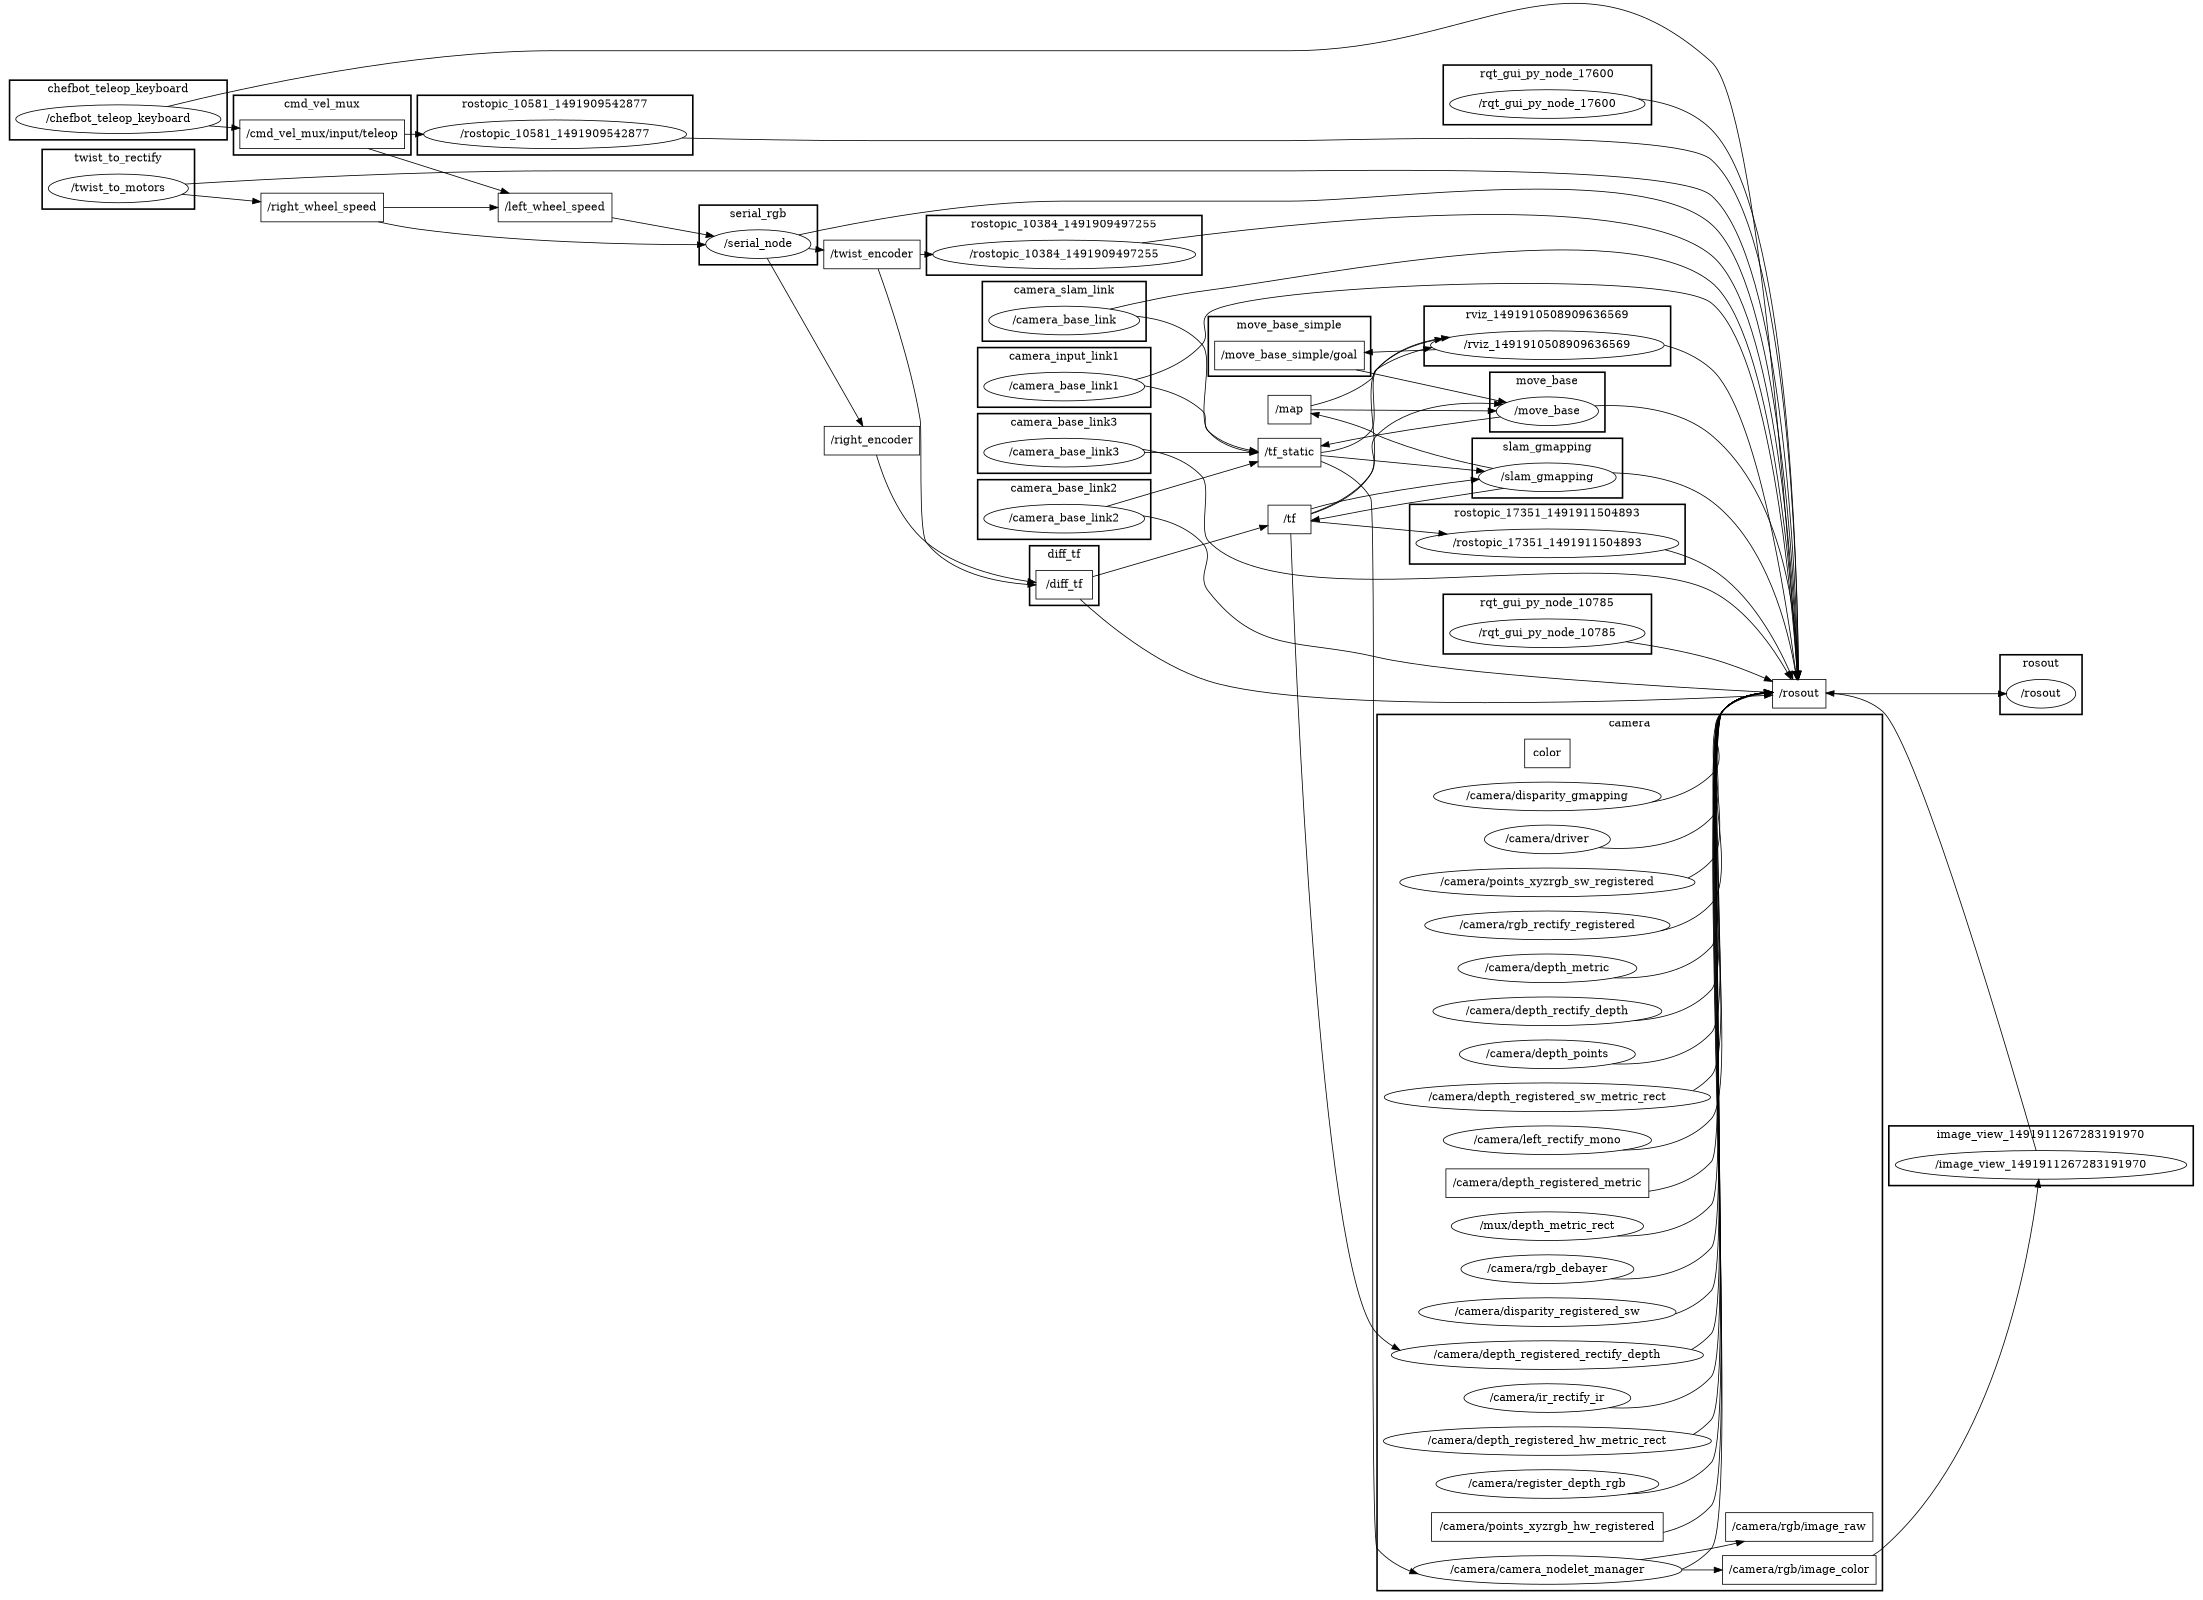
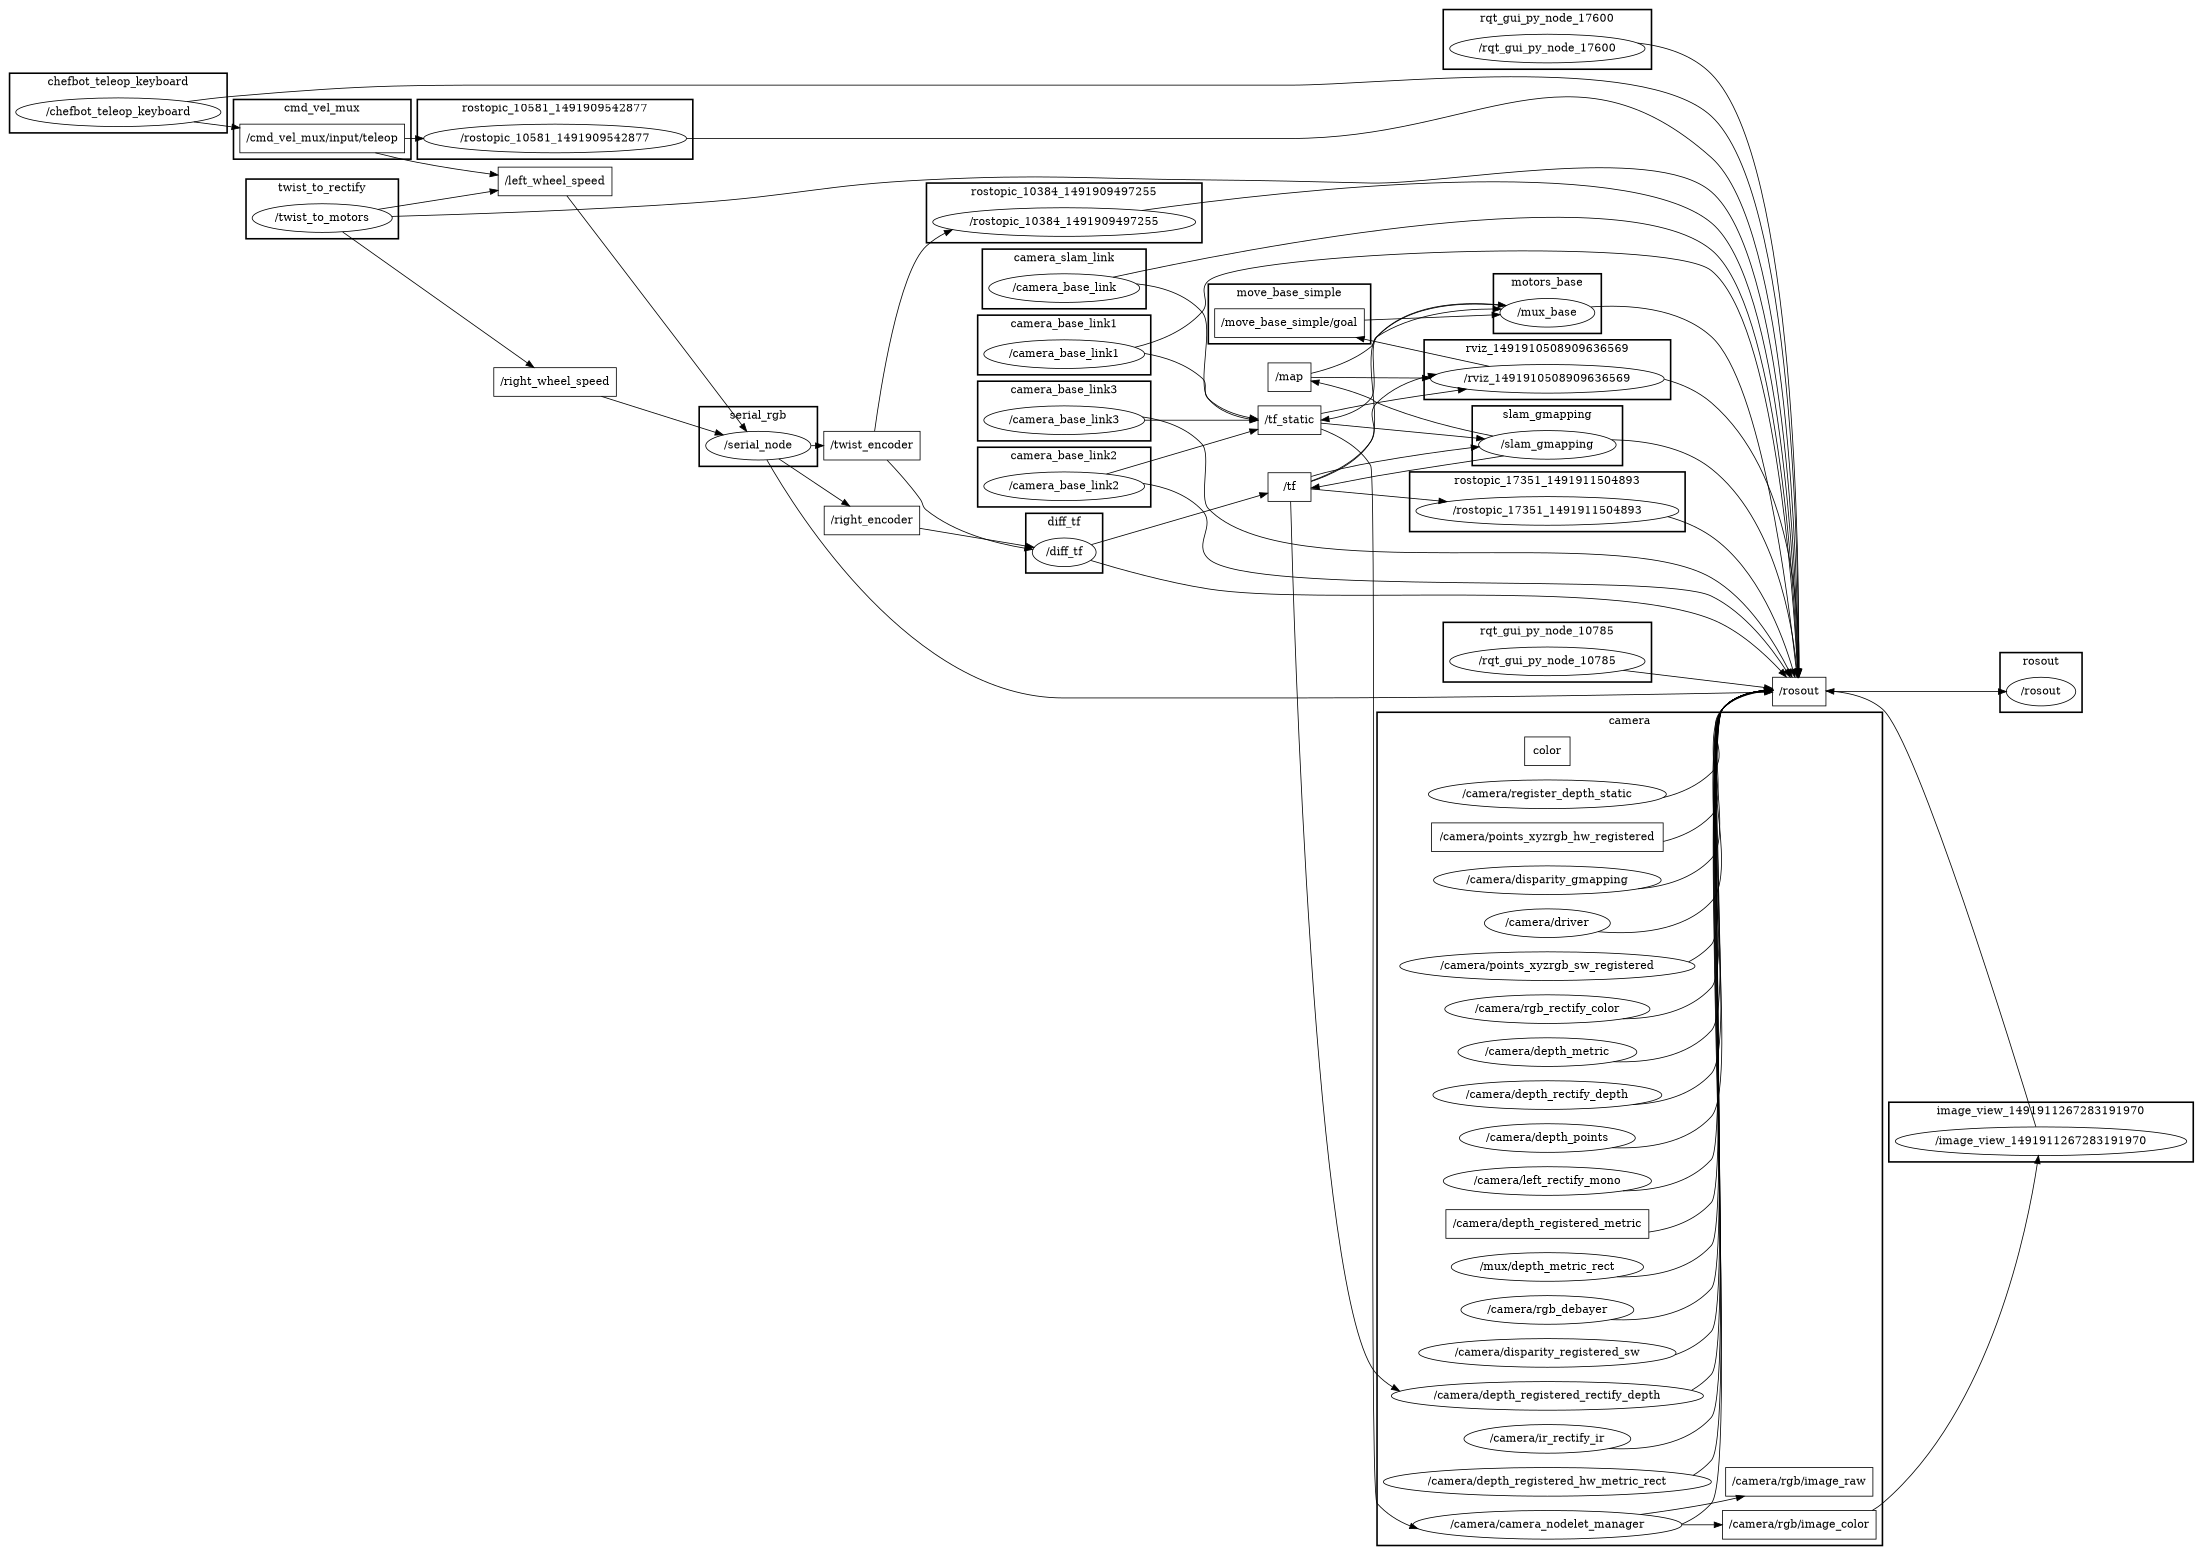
  digraph {
    compound=True
    rank=same
    rankdir=LR
    ranksep=0.2
    node [shape=ellipse]
    edge [penwidth=1]
    color [height=0.5 shape=box width=0.79437]
    n2 [height=0.5 label="/camera/rgb/image_color" shape=box width=2.1389]
    n3 [height=0.5 label="/camera/rgb/image_raw" shape=box width=2.0278]
    n4 [height=0.5 label="/camera/camera_nodelet_manager" width=3.683]
    n5 [height=0.5 label="/camera/disparity_gmapping" width=2.672]
    n6 [height=0.5 label="/camera/driver" width=1.7332]
    n7 [height=0.5 label="/camera/points_xyzrgb_sw_registered" width=4.026]
-   n8 [height=0.5 label="/camera/rgb_rectify_registered" width=2.8525]
+   n8 [height=0.5 label="/camera/rgb_rectify_color" width=2.8525]
    n9 [height=0.5 label="/camera/depth_metric" width=2.4553]
    n10 [height=0.5 label="/camera/depth_rectify_depth" width=3.1233]
    n11 [height=0.5 label="/camera/depth_points" width=2.4192]
-   n12 [height=0.5 label="/camera/depth_registered_sw_metric_rect" width=4.4232]
    n13 [height=0.5 label="/camera/left_rectify_mono" width=2.9247]
    n14 [height=0.5 label="/camera/depth_registered_metric" shape=box width=3.5386]
    n15 [height=0.5 label="/mux/depth_metric_rect" width=2.9428]
    n16 [height=0.5 label="/camera/rgb_debayer" width=2.3651]
    n17 [height=0.5 label="/camera/disparity_registered_sw" width=3.4844]
    n18 [height=0.5 label="/camera/depth_registered_rectify_depth" width=4.2066]
    n19 [height=0.5 label="/camera/ir_rectify_ir" width=2.329]
    n20 [height=0.5 label="/camera/depth_registered_hw_metric_rect" width=4.4413]
-   n21 [height=0.5 label="/camera/register_depth_rgb" width=2.997]
+   n21 [height=0.5 label="/camera/register_depth_static" width=2.997]
    n22 [height=0.5 label="/camera/points_xyzrgb_hw_registered" shape=box width=4.0441]
    n23 [height=0.5 label="/cmd_vel_mux/input/teleop" shape=box width=2.3194]
    n24 [height=0.5 label="/move_base_simple/goal" shape=box width=2.1111]
-   n25 [height=0.5 label="/move_base" width=1.4804]
+   n25 [height=0.5 label="/mux_base" width=1.4804]
    n26 [height=0.5 label="/camera_base_link" width=2.1484]
-   n27 [height=0.5 label="/diff_tf" shape=box width=0.99297]
+   n27 [height=0.5 label="/diff_tf" width=0.99297]
    n28 [height=0.5 label="/image_view_1491911267283191970" width=4.008]
    n29 [height=0.5 label="/rosout" width=0.97491]
    n30 [height=0.5 label="/slam_gmapping" width=1.9498]
    n31 [height=0.5 label="/rqt_gui_py_node_10785" width=2.7623]
    n32 [height=0.5 label="/rostopic_10384_1491909497255" width=3.5927]
    n33 [height=0.5 label="/chefbot_teleop_keyboard" width=2.8525]
    n34 [height=0.5 label="/twist_to_motors" width=1.9679]
    n35 [height=0.5 label="/camera_base_link1" width=2.2567]
    n36 [height=0.5 label="/rviz_1491910508909636569" width=3.1775]
    n37 [height=0.5 label="/camera_base_link3" width=2.2567]
    n38 [height=0.5 label="/camera_base_link2" width=2.2567]
    n39 [height=0.5 label="/rostopic_10581_1491909542877" width=3.5927]
    n40 [height=0.5 label="/rqt_gui_py_node_17600" width=2.7623]
    n41 [height=0.5 label="/rostopic_17351_1491911504893" width=3.5927]
    n42 [height=0.5 label="/serial_node" width=1.4985]
    n43 [height=0.5 label="/rosout" shape=box width=0.75]
    n44 [height=0.5 label="/left_wheel_speed" shape=box width=1.5972]
    n45 [height=0.5 label="/tf_static" shape=box width=0.88889]
    n46 [height=0.5 label="/tf" shape=box width=0.75]
    n47 [height=0.5 label="/right_wheel_speed" shape=box width=1.6944]
    n48 [height=0.5 label="/map" shape=box width=0.75]
    n49 [height=0.5 label="/right_encoder" shape=box width=1.3194]
    n50 [height=0.5 label="/twist_encoder" shape=box width=1.2222]
    subgraph cluster_1 {
      label=camera
      style=bold
      color
      n2
      n3
      n4
      n5
      n6
      n7
      n8
      n9
      n10
      n11
-     n12
      n13
      n14
      n15
      n16
      n17
      n18
      n19
      n20
      n21
      n22
    }
    subgraph cluster_2 {
      label=cmd_vel_mux
      style=bold
      n23
    }
    subgraph cluster_3 {
      label=move_base_simple
      style=bold
      n24
    }
    subgraph cluster_4 {
-     label=move_base
+     label=motors_base
      style=bold
      n25
    }
    subgraph cluster_5 {
      label=camera_slam_link
      style=bold
      n26
    }
    subgraph cluster_6 {
      label=diff_tf
      style=bold
      n27
    }
    subgraph cluster_7 {
      label=image_view_1491911267283191970
      style=bold
      n28
    }
    subgraph cluster_8 {
      label=rosout
      style=bold
      n29
    }
    subgraph cluster_9 {
      label=slam_gmapping
      style=bold
      n30
    }
    subgraph cluster_10 {
      label=rqt_gui_py_node_10785
      style=bold
      n31
    }
    subgraph cluster_11 {
      label=rostopic_10384_1491909497255
      style=bold
      n32
    }
    subgraph cluster_12 {
      label=chefbot_teleop_keyboard
      style=bold
      n33
    }
    subgraph cluster_13 {
      label=twist_to_rectify
      style=bold
      n34
    }
    subgraph cluster_14 {
-     label=camera_input_link1
+     label=camera_base_link1
      style=bold
      n35
    }
    subgraph cluster_15 {
      label=rviz_1491910508909636569
      style=bold
      n36
    }
    subgraph cluster_16 {
      label=camera_base_link3
      style=bold
      n37
    }
    subgraph cluster_17 {
      label=camera_base_link2
      style=bold
      n38
    }
    subgraph cluster_18 {
      label=rostopic_10581_1491909542877
      style=bold
      n39
    }
    subgraph cluster_19 {
      label=rqt_gui_py_node_17600
      style=bold
      n40
    }
    subgraph cluster_20 {
      label=rostopic_17351_1491911504893
      style=bold
      n41
    }
    subgraph cluster_21 {
      label=serial_rgb
      style=bold
      n42
    }
    n2 -> n28
    n4 -> n2
    n4 -> n3
    n4 -> n43
    n5 -> n43
    n6 -> n43
    n7 -> n43
    n8 -> n43
    n9 -> n43
    n10 -> n43
    n11 -> n43
-   n12 -> n43
    n13 -> n43
    n14 -> n43
    n15 -> n43
    n16 -> n43
    n17 -> n43
    n18 -> n43
    n19 -> n43
    n20 -> n43
    n21 -> n43
    n22 -> n43
    n23 -> n39
    n23 -> n44
    n24 -> n25
    n25 -> n43
    n25 -> n45
    n26 -> n43
    n26 -> n45
    n27 -> n43
    n27 -> n46
    n28 -> n43
    n30 -> n43
    n30 -> n46
    n30 -> n48
    n31 -> n43
    n32 -> n43
    n33 -> n23
    n33 -> n43
    n34 -> n43
-   n47 -> n44
+   n34 -> n44
    n34 -> n47
    n35 -> n43
    n35 -> n45
    n36 -> n24
    n36 -> n43
    n37 -> n43
    n37 -> n45
    n38 -> n43
    n38 -> n45
    n39 -> n43
    n40 -> n43
    n41 -> n43
    n42 -> n43
    n42 -> n49
    n42 -> n50
    n43 -> n29
    n44 -> n42
    n45 -> n4
    n45 -> n30
    n45 -> n36
    n46 -> n18
    n46 -> n25
    n46 -> n30
    n46 -> n36
    n46 -> n41
    n47 -> n42
    n48 -> n25
    n48 -> n36
    n49 -> n27
    n50 -> n27
    n50 -> n32
  }
